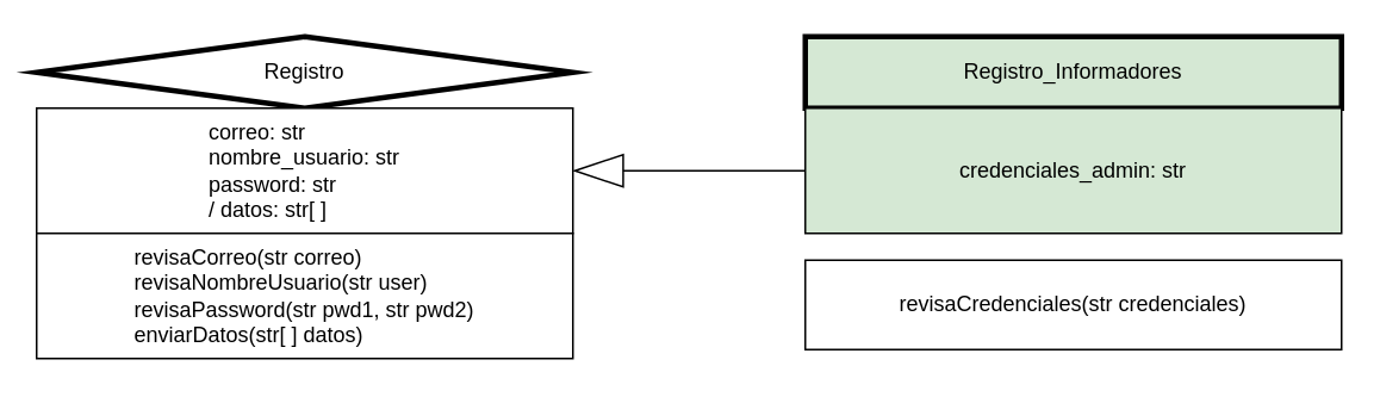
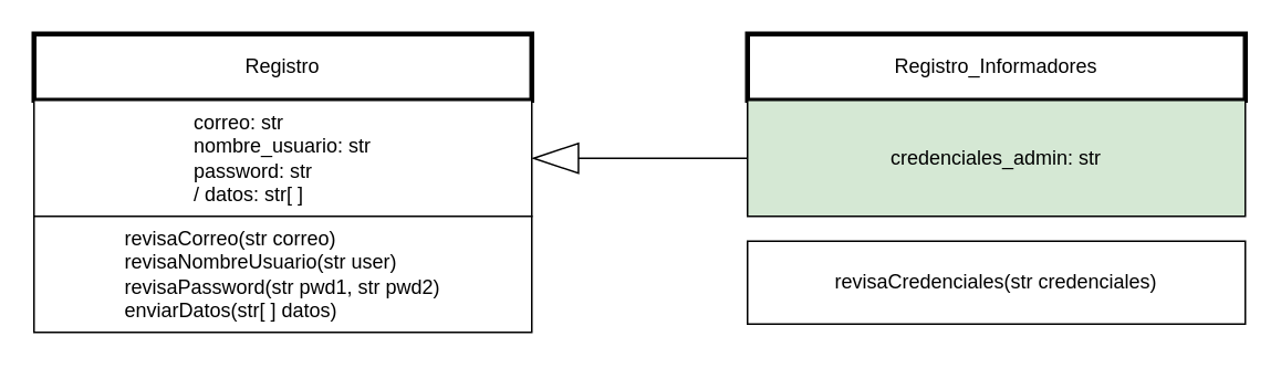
  <mxCell id="0" />
  <mxCell id="1" parent="0" />
- <mxCell id="2" value="Registro" style="rhombus;whiteSpace=wrap;html=1;strokeWidth=3;" parent="1" vertex="1"><mxGeometry x="20" y="20" width="300" height="40" as="geometry" /></mxCell>
+ <mxCell id="2" value="Registro" style="rounded=0;whiteSpace=wrap;html=1;strokeWidth=3;" parent="1" vertex="1"><mxGeometry x="20" y="20" width="300" height="40" as="geometry" /></mxCell>
  <mxCell id="3" value="&lt;div style=&quot;text-align: left&quot;&gt;&lt;span&gt;correo: str&lt;/span&gt;&lt;/div&gt;&lt;div style=&quot;text-align: left&quot;&gt;&lt;span&gt;nombre_usuario: str&lt;/span&gt;&lt;/div&gt;&lt;div style=&quot;text-align: left&quot;&gt;&lt;span&gt;password: str&lt;/span&gt;&lt;/div&gt;&lt;div style=&quot;text-align: left&quot;&gt;&lt;span&gt;/ datos: str[ ]&lt;/span&gt;&lt;/div&gt;" style="rounded=0;whiteSpace=wrap;html=1;" parent="1" vertex="1"><mxGeometry x="20" y="60" width="300" height="70" as="geometry" /></mxCell>
  <mxCell id="4" value="&lt;div style=&quot;text-align: left&quot;&gt;&lt;span&gt;revisaCorreo(str correo)&lt;/span&gt;&lt;/div&gt;&lt;div style=&quot;text-align: left&quot;&gt;&lt;span&gt;revisaNombreUsuario(str user)&lt;/span&gt;&lt;/div&gt;&lt;div style=&quot;text-align: left&quot;&gt;&lt;span&gt;revisaPassword(str pwd1, str pwd2)&lt;/span&gt;&lt;/div&gt;&lt;div style=&quot;text-align: left&quot;&gt;&lt;span&gt;enviarDatos(str[ ] datos)&lt;/span&gt;&lt;/div&gt;" style="rounded=0;whiteSpace=wrap;html=1;strokeWidth=1;" parent="1" vertex="1"><mxGeometry x="20" y="130" width="300" height="70" as="geometry" /></mxCell>
  <mxCell id="5" style="edgeStyle=orthogonalEdgeStyle;rounded=0;orthogonalLoop=1;jettySize=auto;html=1;exitX=0.5;exitY=1;exitDx=0;exitDy=0;" parent="1" source="4" target="4" edge="1"><mxGeometry relative="1" as="geometry" /></mxCell>
- <mxCell id="6" value="Registro_Informadores" style="rounded=0;whiteSpace=wrap;html=1;strokeWidth=3;fillColor=#d5e8d4;" parent="1" vertex="1"><mxGeometry x="450" y="20" width="300" height="40" as="geometry" /></mxCell>
+ <mxCell id="6" value="Registro_Informadores" style="rounded=0;whiteSpace=wrap;html=1;strokeWidth=3;" parent="1" vertex="1"><mxGeometry x="450" y="20" width="300" height="40" as="geometry" /></mxCell>
  <mxCell id="7" style="edgeStyle=orthogonalEdgeStyle;rounded=0;orthogonalLoop=1;jettySize=auto;html=1;exitX=0;exitY=0.5;exitDx=0;exitDy=0;entryX=1;entryY=0.5;entryDx=0;entryDy=0;endArrow=blockThin;endFill=0;strokeWidth=1;endSize=26;" parent="1" source="8" target="3" edge="1"><mxGeometry relative="1" as="geometry" /></mxCell>
  <mxCell id="8" value="&lt;div style=&quot;text-align: left&quot;&gt;credenciales_admin: str&lt;/div&gt;" style="rounded=0;whiteSpace=wrap;html=1;fillColor=#d5e8d4;" parent="1" vertex="1"><mxGeometry x="450" y="60" width="300" height="70" as="geometry" /></mxCell>
  <mxCell id="9" value="&lt;div style=&quot;text-align: left&quot;&gt;&lt;span&gt;revisaCredenciales(str credenciales)&lt;/span&gt;&lt;/div&gt;" style="rounded=0;whiteSpace=wrap;html=1;strokeWidth=1;" parent="1" vertex="1"><mxGeometry x="450" y="145" width="300" height="50" as="geometry" /></mxCell>
  <mxCell id="10" style="edgeStyle=orthogonalEdgeStyle;rounded=0;orthogonalLoop=1;jettySize=auto;html=1;exitX=0.5;exitY=1;exitDx=0;exitDy=0;" parent="1" source="9" target="9" edge="1"><mxGeometry relative="1" as="geometry" /></mxCell>
